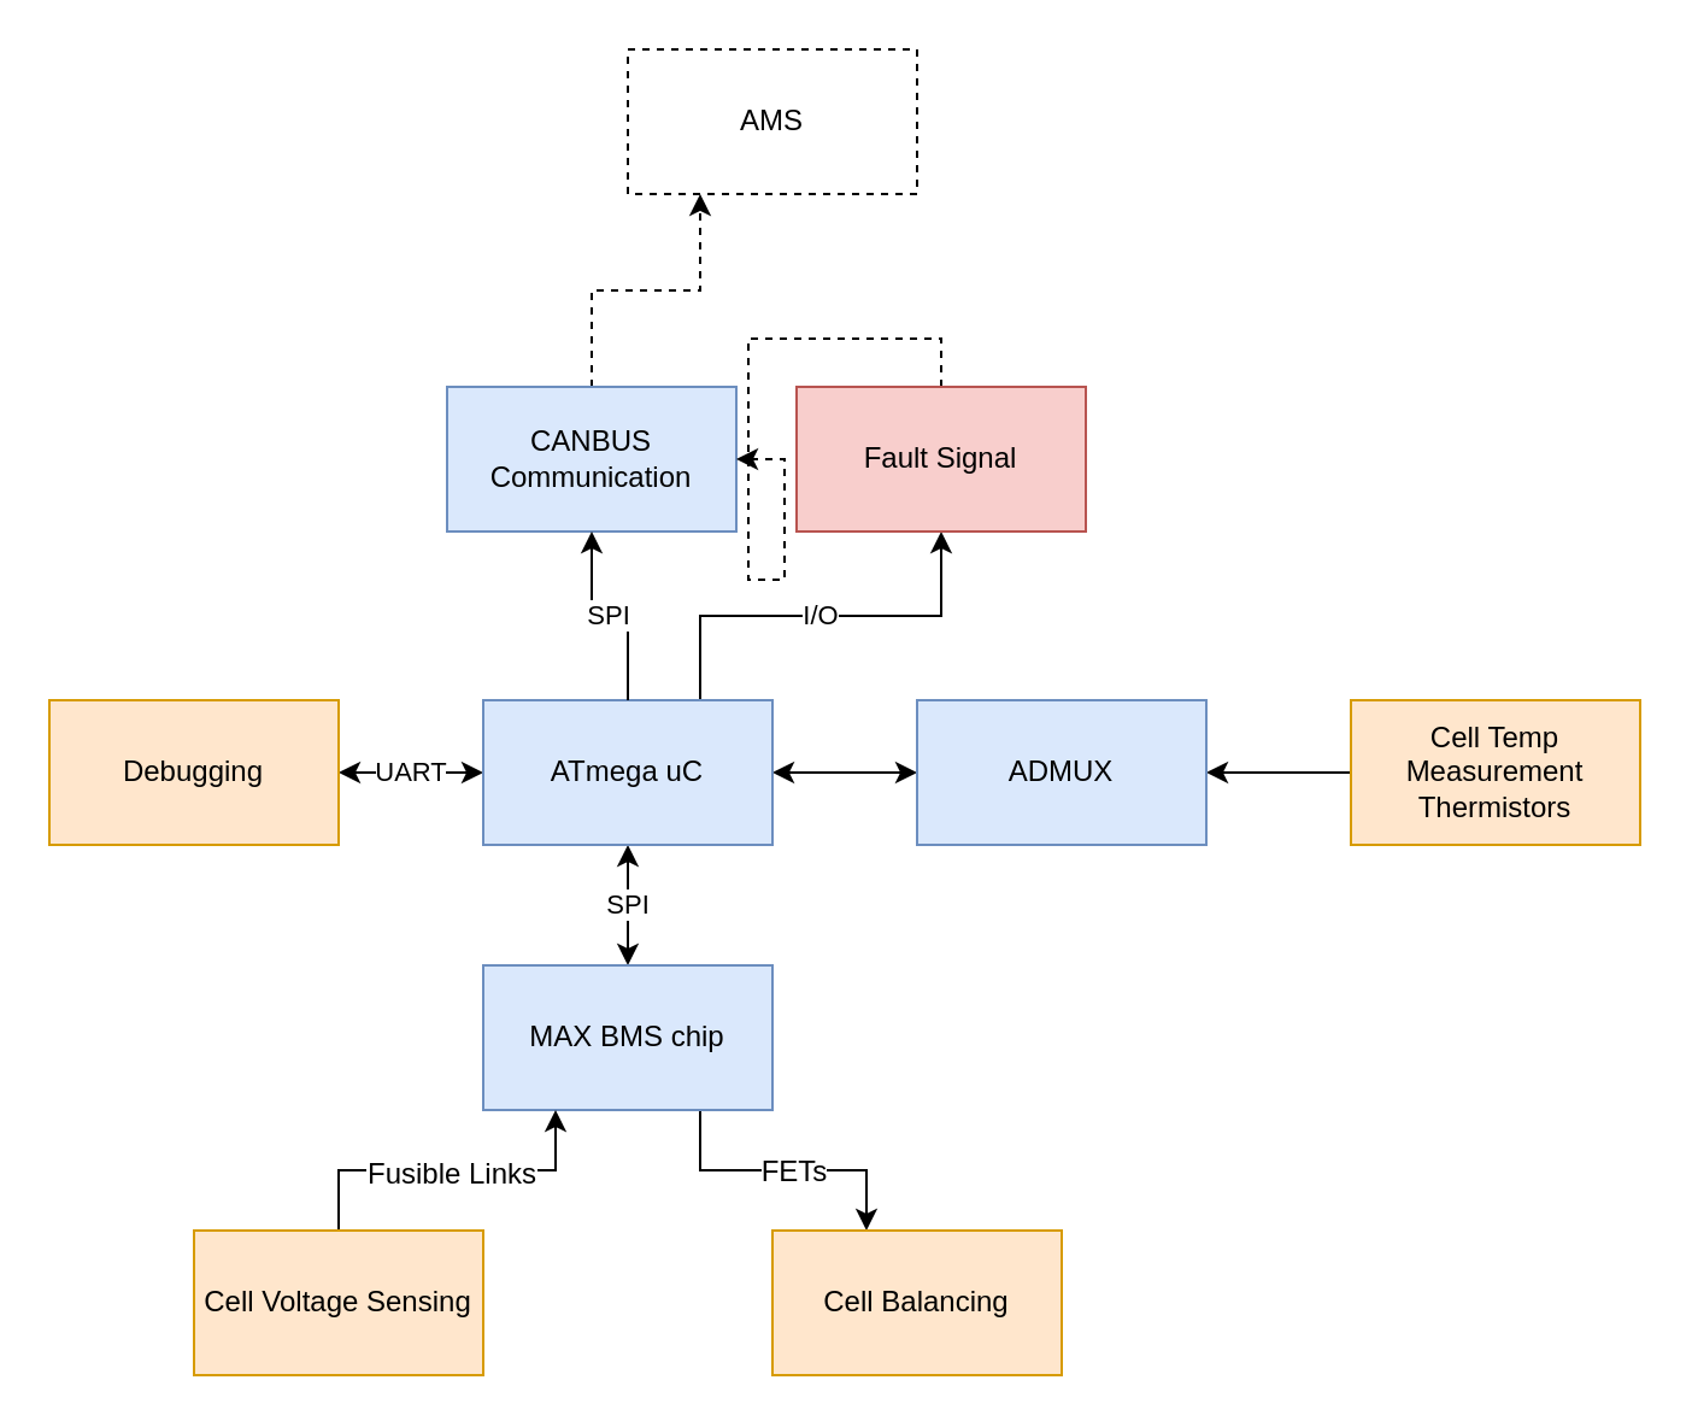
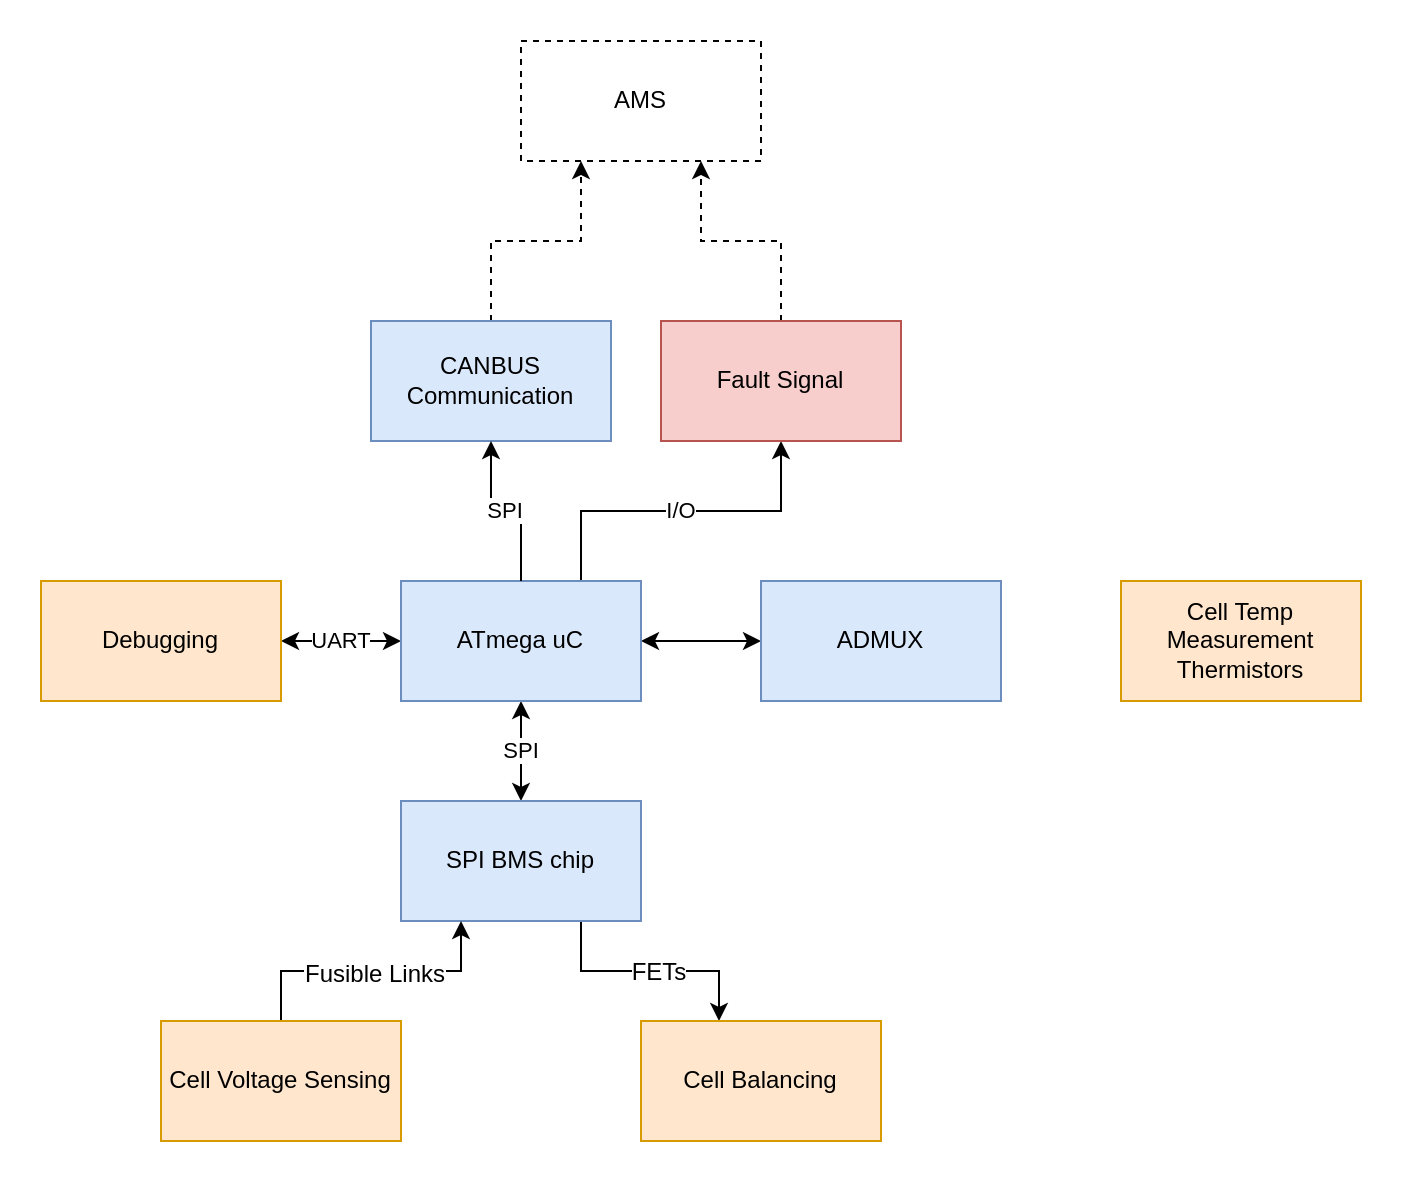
  <mxCell id="0" />
  <mxCell id="1" parent="0" />
  <mxCell id="2" value="SPI" style="edgeStyle=none;rounded=0;orthogonalLoop=1;jettySize=auto;html=1;exitX=0.5;exitY=1;exitDx=0;exitDy=0;entryX=0.5;entryY=0;entryDx=0;entryDy=0;startArrow=classic;startFill=1;" parent="1" source="6" target="9" edge="1"><mxGeometry relative="1" as="geometry" /></mxCell>
  <mxCell id="3" style="edgeStyle=none;rounded=0;orthogonalLoop=1;jettySize=auto;html=1;exitX=1;exitY=0.5;exitDx=0;exitDy=0;entryX=0;entryY=0.5;entryDx=0;entryDy=0;startArrow=classic;startFill=1;" parent="1" source="6" target="20" edge="1"><mxGeometry relative="1" as="geometry" /></mxCell>
  <mxCell id="4" value="I/O" style="edgeStyle=orthogonalEdgeStyle;rounded=0;orthogonalLoop=1;jettySize=auto;html=1;exitX=0.75;exitY=0;exitDx=0;exitDy=0;entryX=0.5;entryY=1;entryDx=0;entryDy=0;startArrow=none;startFill=0;endArrow=classic;endFill=1;" parent="1" source="6" target="19" edge="1"><mxGeometry relative="1" as="geometry" /></mxCell>
  <mxCell id="5" value="UART" style="edgeStyle=orthogonalEdgeStyle;rounded=0;orthogonalLoop=1;jettySize=auto;html=1;exitX=0;exitY=0.5;exitDx=0;exitDy=0;entryX=1;entryY=0.5;entryDx=0;entryDy=0;startArrow=classic;startFill=1;" edge="1" parent="1" source="6" target="23"><mxGeometry relative="1" as="geometry" /></mxCell>
  <mxCell id="6" value="ATmega uC" style="rounded=0;whiteSpace=wrap;html=1;fillColor=#dae8fc;strokeColor=#6c8ebf;" parent="1" vertex="1"><mxGeometry x="200" y="290" width="120" height="60" as="geometry" /></mxCell>
  <mxCell id="7" style="edgeStyle=orthogonalEdgeStyle;rounded=0;orthogonalLoop=1;jettySize=auto;html=1;exitX=0.75;exitY=1;exitDx=0;exitDy=0;entryX=0.325;entryY=0;entryDx=0;entryDy=0;entryPerimeter=0;" parent="1" source="9" target="10" edge="1"><mxGeometry relative="1" as="geometry" /></mxCell>
  <mxCell id="8" value="FETs" style="text;html=1;align=center;verticalAlign=middle;resizable=0;points=[];labelBackgroundColor=#ffffff;" parent="7" vertex="1" connectable="0"><mxGeometry x="0.229" y="4" relative="1" as="geometry"><mxPoint x="-10" y="4" as="offset" /></mxGeometry></mxCell>
- <mxCell id="9" value="MAX BMS chip" style="rounded=0;whiteSpace=wrap;html=1;fillColor=#dae8fc;strokeColor=#6c8ebf;" parent="1" vertex="1"><mxGeometry x="200" y="400" width="120" height="60" as="geometry" /></mxCell>
+ <mxCell id="9" value="SPI BMS chip" style="rounded=0;whiteSpace=wrap;html=1;fillColor=#dae8fc;strokeColor=#6c8ebf;" parent="1" vertex="1"><mxGeometry x="200" y="400" width="120" height="60" as="geometry" /></mxCell>
  <mxCell id="10" value="Cell Balancing" style="rounded=0;whiteSpace=wrap;html=1;fillColor=#ffe6cc;strokeColor=#d79b00;" parent="1" vertex="1"><mxGeometry x="320" y="510" width="120" height="60" as="geometry" /></mxCell>
  <mxCell id="11" style="edgeStyle=orthogonalEdgeStyle;rounded=0;orthogonalLoop=1;jettySize=auto;html=1;exitX=0.5;exitY=0;exitDx=0;exitDy=0;entryX=0.25;entryY=1;entryDx=0;entryDy=0;" parent="1" source="13" target="9" edge="1"><mxGeometry relative="1" as="geometry" /></mxCell>
  <mxCell id="12" value="Fusible Links" style="text;html=1;align=center;verticalAlign=middle;resizable=0;points=[];labelBackgroundColor=#ffffff;" parent="11" vertex="1" connectable="0"><mxGeometry x="0.2" y="-1" relative="1" as="geometry"><mxPoint x="-13" as="offset" /></mxGeometry></mxCell>
  <mxCell id="13" value="Cell Voltage Sensing" style="rounded=0;whiteSpace=wrap;html=1;fillColor=#ffe6cc;strokeColor=#d79b00;" parent="1" vertex="1"><mxGeometry x="80" y="510" width="120" height="60" as="geometry" /></mxCell>
- <mxCell id="14" style="edgeStyle=none;rounded=0;orthogonalLoop=1;jettySize=auto;html=1;exitX=0;exitY=0.5;exitDx=0;exitDy=0;entryX=1;entryY=0.5;entryDx=0;entryDy=0;startArrow=none;startFill=0;endArrow=classic;endFill=1;" parent="1" source="15" target="20" edge="1"><mxGeometry relative="1" as="geometry" /></mxCell>
  <mxCell id="15" value="Cell Temp&lt;br&gt;Measurement Thermistors" style="rounded=0;whiteSpace=wrap;html=1;fillColor=#ffe6cc;strokeColor=#d79b00;" parent="1" vertex="1"><mxGeometry x="560" y="290" width="120" height="60" as="geometry" /></mxCell>
  <mxCell id="16" style="edgeStyle=orthogonalEdgeStyle;rounded=0;orthogonalLoop=1;jettySize=auto;html=1;exitX=0.5;exitY=0;exitDx=0;exitDy=0;startArrow=none;startFill=0;endArrow=classic;endFill=1;dashed=1;entryX=0.25;entryY=1;entryDx=0;entryDy=0;" parent="1" source="17" target="21" edge="1"><mxGeometry relative="1" as="geometry"><mxPoint x="270" y="80" as="targetPoint" /></mxGeometry></mxCell>
  <mxCell id="17" value="CANBUS Communication" style="rounded=0;whiteSpace=wrap;html=1;fillColor=#dae8fc;strokeColor=#6c8ebf;" parent="1" vertex="1"><mxGeometry x="185" y="160" width="120" height="60" as="geometry" /></mxCell>
- <mxCell id="18" style="edgeStyle=orthogonalEdgeStyle;rounded=0;orthogonalLoop=1;jettySize=auto;html=1;exitX=0.5;exitY=0;exitDx=0;exitDy=0;dashed=1;startArrow=none;startFill=0;endArrow=classic;endFill=1;" parent="1" source="19" target="17" edge="1"><mxGeometry relative="1" as="geometry" /></mxCell>
+ <mxCell id="18" style="edgeStyle=orthogonalEdgeStyle;rounded=0;orthogonalLoop=1;jettySize=auto;html=1;exitX=0.5;exitY=0;exitDx=0;exitDy=0;entryX=0.75;entryY=1;entryDx=0;entryDy=0;dashed=1;startArrow=none;startFill=0;endArrow=classic;endFill=1;" parent="1" source="19" target="21" edge="1"><mxGeometry relative="1" as="geometry" /></mxCell>
  <mxCell id="19" value="Fault Signal" style="rounded=0;whiteSpace=wrap;html=1;fillColor=#f8cecc;strokeColor=#b85450;" parent="1" vertex="1"><mxGeometry x="330" y="160" width="120" height="60" as="geometry" /></mxCell>
  <mxCell id="20" value="ADMUX" style="rounded=0;whiteSpace=wrap;html=1;fillColor=#dae8fc;strokeColor=#6c8ebf;" parent="1" vertex="1"><mxGeometry x="380" y="290" width="120" height="60" as="geometry" /></mxCell>
  <mxCell id="21" value="AMS" style="rounded=0;whiteSpace=wrap;html=1;gradientColor=none;strokeColor=#000000;dashed=1;" parent="1" vertex="1"><mxGeometry x="260" y="20" width="120" height="60" as="geometry" /></mxCell>
  <mxCell id="22" value="SPI" style="edgeStyle=orthogonalEdgeStyle;rounded=0;orthogonalLoop=1;jettySize=auto;html=1;exitX=0.5;exitY=0;exitDx=0;exitDy=0;startArrow=none;startFill=0;endArrow=classic;endFill=1;" parent="1" source="6" target="17" edge="1"><mxGeometry relative="1" as="geometry" /></mxCell>
  <mxCell id="23" value="Debugging" style="rounded=0;whiteSpace=wrap;html=1;fillColor=#ffe6cc;strokeColor=#d79b00;" vertex="1" parent="1"><mxGeometry x="20" y="290" width="120" height="60" as="geometry" /></mxCell>
